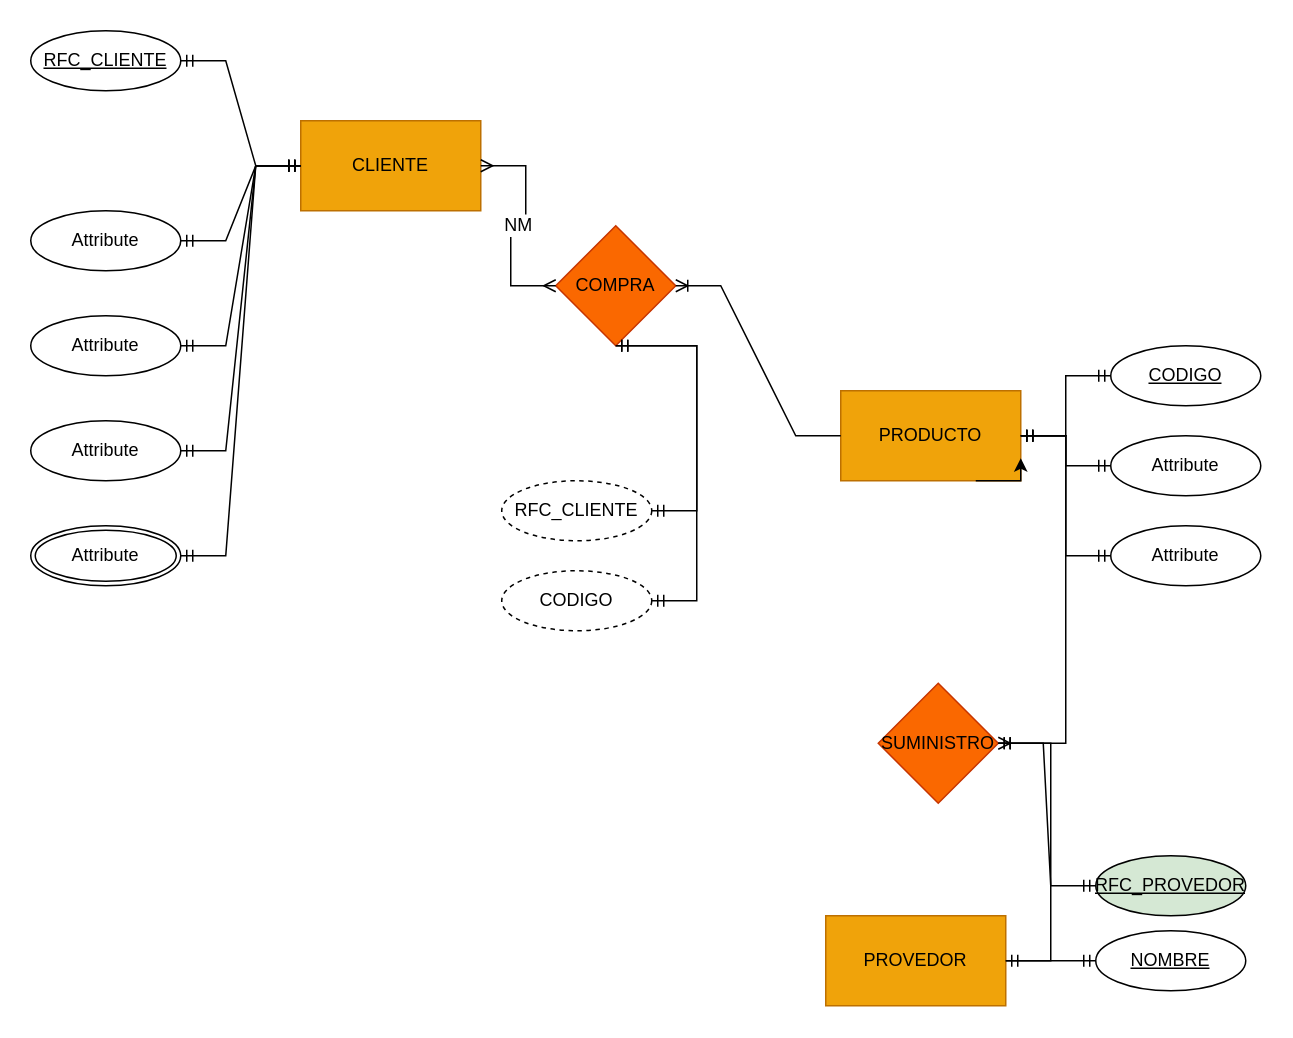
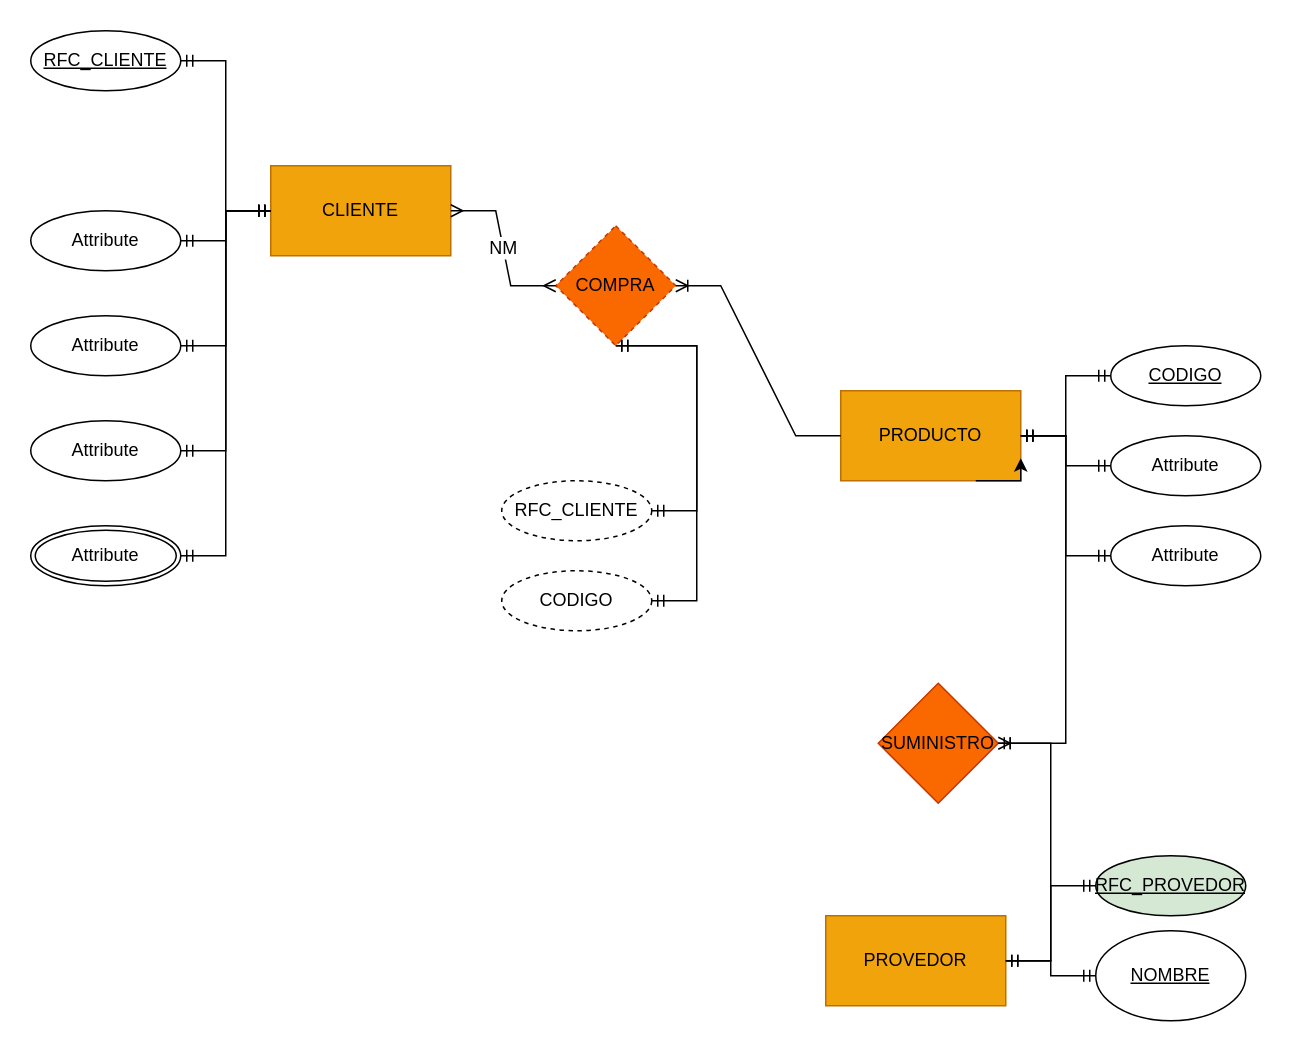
  <mxCell id="0" />
  <mxCell id="1" parent="0" />
- <mxCell id="2" value="CLIENTE" style="rounded=0;whiteSpace=wrap;html=1;fillColor=#f0a30a;fontColor=#000000;strokeColor=#BD7000;" vertex="1" parent="1"><mxGeometry x="200" y="80" width="120" height="60" as="geometry" /></mxCell>
+ <mxCell id="2" value="CLIENTE" style="rounded=0;whiteSpace=wrap;html=1;fillColor=#f0a30a;fontColor=#000000;strokeColor=#BD7000;" vertex="1" parent="1"><mxGeometry x="180" y="110" width="120" height="60" as="geometry" /></mxCell>
  <mxCell id="3" value="PRODUCTO" style="rounded=0;whiteSpace=wrap;html=1;fillColor=#f0a30a;fontColor=#000000;strokeColor=#BD7000;" vertex="1" parent="1"><mxGeometry x="560" y="260" width="120" height="60" as="geometry" /></mxCell>
  <mxCell id="4" value="PROVEDOR" style="rounded=0;whiteSpace=wrap;html=1;fillColor=#f0a30a;fontColor=#000000;strokeColor=#BD7000;" vertex="1" parent="1"><mxGeometry x="550" y="610" width="120" height="60" as="geometry" /></mxCell>
- <mxCell id="5" value="COMPRA" style="rhombus;whiteSpace=wrap;html=1;fillColor=#fa6800;fontColor=#000000;strokeColor=#C73500;" vertex="1" parent="1"><mxGeometry x="370" y="150" width="80" height="80" as="geometry" /></mxCell>
+ <mxCell id="5" value="COMPRA" style="rhombus;whiteSpace=wrap;html=1;fillColor=#fa6800;fontColor=#000000;strokeColor=#C73500;dashed=1;" vertex="1" parent="1"><mxGeometry x="370" y="150" width="80" height="80" as="geometry" /></mxCell>
  <mxCell id="6" value="SUMINISTRO" style="rhombus;whiteSpace=wrap;html=1;fillColor=#fa6800;fontColor=#000000;strokeColor=#C73500;" vertex="1" parent="1"><mxGeometry x="585" y="455" width="80" height="80" as="geometry" /></mxCell>
  <mxCell id="7" value="NM" style="edgeStyle=entityRelationEdgeStyle;fontSize=12;html=1;endArrow=ERmany;startArrow=ERmany;rounded=0;" edge="1" parent="1" source="2" target="5"><mxGeometry width="100" height="100" relative="1" as="geometry"><mxPoint x="240" y="300" as="sourcePoint" /><mxPoint x="340" y="200" as="targetPoint" /></mxGeometry></mxCell>
  <mxCell id="8" value="" style="edgeStyle=entityRelationEdgeStyle;fontSize=12;html=1;endArrow=ERmandOne;startArrow=ERmandOne;rounded=0;" edge="1" parent="1" source="6" target="3"><mxGeometry width="100" height="100" relative="1" as="geometry"><mxPoint x="680" y="510" as="sourcePoint" /><mxPoint x="660" y="380" as="targetPoint" /></mxGeometry></mxCell>
  <mxCell id="9" value="" style="edgeStyle=entityRelationEdgeStyle;fontSize=12;html=1;endArrow=ERoneToMany;rounded=0;" edge="1" parent="1" source="4" target="6"><mxGeometry width="100" height="100" relative="1" as="geometry"><mxPoint x="400" y="690" as="sourcePoint" /><mxPoint x="500" y="590" as="targetPoint" /></mxGeometry></mxCell>
  <mxCell id="10" value="CODIGO" style="ellipse;whiteSpace=wrap;html=1;align=center;fontStyle=4;" vertex="1" parent="1"><mxGeometry x="740" y="230" width="100" height="40" as="geometry" /></mxCell>
  <mxCell id="11" value="RFC_CLIENTE" style="ellipse;whiteSpace=wrap;html=1;align=center;fontStyle=4;" vertex="1" parent="1"><mxGeometry y="20" width="100" height="40" as="geometry" x="20" /></mxCell>
  <mxCell id="12" value="RFC_PROVEDOR" style="ellipse;whiteSpace=wrap;html=1;align=center;fontStyle=4;fillColor=#d5e8d4;" vertex="1" parent="1"><mxGeometry x="730" y="570" width="100" height="40" as="geometry" /></mxCell>
  <mxCell id="13" value="" style="edgeStyle=entityRelationEdgeStyle;fontSize=12;html=1;endArrow=ERoneToMany;rounded=0;" edge="1" parent="1" source="3" target="5"><mxGeometry width="100" height="100" relative="1" as="geometry"><mxPoint x="450" y="550" as="sourcePoint" /><mxPoint x="550" y="450" as="targetPoint" /></mxGeometry></mxCell>
  <mxCell id="14" value="RFC_CLIENTE" style="ellipse;whiteSpace=wrap;html=1;align=center;dashed=1;" vertex="1" parent="1"><mxGeometry x="334" y="320" width="100" height="40" as="geometry" /></mxCell>
  <mxCell id="15" value="CODIGO" style="ellipse;whiteSpace=wrap;html=1;align=center;dashed=1;" vertex="1" parent="1"><mxGeometry x="334" y="380" width="100" height="40" as="geometry" /></mxCell>
  <mxCell id="16" value="" style="edgeStyle=entityRelationEdgeStyle;fontSize=12;html=1;endArrow=ERmandOne;startArrow=ERmandOne;rounded=0;entryX=0.5;entryY=1;entryDx=0;entryDy=0;" edge="1" parent="1" source="14" target="5"><mxGeometry width="100" height="100" relative="1" as="geometry"><mxPoint x="280" y="370" as="sourcePoint" /><mxPoint x="380" y="270" as="targetPoint" /></mxGeometry></mxCell>
  <mxCell id="17" value="" style="edgeStyle=entityRelationEdgeStyle;fontSize=12;html=1;endArrow=ERmandOne;startArrow=ERmandOne;rounded=0;entryX=0.5;entryY=1;entryDx=0;entryDy=0;" edge="1" parent="1" source="15" target="5"><mxGeometry width="100" height="100" relative="1" as="geometry"><mxPoint x="330" y="360" as="sourcePoint" /><mxPoint x="350" y="270" as="targetPoint" /></mxGeometry></mxCell>
  <mxCell id="18" value="Attribute" style="ellipse;whiteSpace=wrap;html=1;align=center;" vertex="1" parent="1"><mxGeometry y="140" width="100" height="40" as="geometry" x="20" /></mxCell>
  <mxCell id="19" value="Attribute" style="ellipse;whiteSpace=wrap;html=1;align=center;" vertex="1" parent="1"><mxGeometry x="740" y="290" width="100" height="40" as="geometry" /></mxCell>
  <mxCell id="20" value="Attribute" style="ellipse;whiteSpace=wrap;html=1;align=center;" vertex="1" parent="1"><mxGeometry y="210" width="100" height="40" as="geometry" x="20" /></mxCell>
  <mxCell id="21" value="Attribute" style="ellipse;whiteSpace=wrap;html=1;align=center;" vertex="1" parent="1"><mxGeometry y="280" width="100" height="40" as="geometry" x="20" /></mxCell>
  <mxCell id="22" value="Attribute" style="ellipse;whiteSpace=wrap;html=1;align=center;" vertex="1" parent="1"><mxGeometry x="740" y="350" width="100" height="40" as="geometry" /></mxCell>
  <mxCell id="23" value="Attribute" style="ellipse;shape=doubleEllipse;margin=3;whiteSpace=wrap;html=1;align=center;" vertex="1" parent="1"><mxGeometry y="350" width="100" height="40" as="geometry" x="20" /></mxCell>
  <mxCell id="24" value="" style="edgeStyle=entityRelationEdgeStyle;fontSize=12;html=1;endArrow=ERmandOne;startArrow=ERmandOne;rounded=0;" edge="1" parent="1" source="2" target="11"><mxGeometry width="100" height="100" relative="1" as="geometry"><mxPoint x="370" y="340" as="sourcePoint" /><mxPoint x="480" y="260" as="targetPoint" /></mxGeometry></mxCell>
  <mxCell id="25" value="" style="edgeStyle=entityRelationEdgeStyle;fontSize=12;html=1;endArrow=ERmandOne;startArrow=ERmandOne;rounded=0;" edge="1" parent="1" source="2" target="20"><mxGeometry width="100" height="100" relative="1" as="geometry"><mxPoint x="210" y="120" as="sourcePoint" /><mxPoint x="130" y="50" as="targetPoint" /></mxGeometry></mxCell>
  <mxCell id="26" value="" style="edgeStyle=entityRelationEdgeStyle;fontSize=12;html=1;endArrow=ERmandOne;startArrow=ERmandOne;rounded=0;" edge="1" parent="1" source="2" target="21"><mxGeometry width="100" height="100" relative="1" as="geometry"><mxPoint x="220" y="130" as="sourcePoint" /><mxPoint x="140" y="60" as="targetPoint" /></mxGeometry></mxCell>
  <mxCell id="27" value="" style="edgeStyle=entityRelationEdgeStyle;fontSize=12;html=1;endArrow=ERmandOne;startArrow=ERmandOne;rounded=0;" edge="1" parent="1" source="2" target="18"><mxGeometry width="100" height="100" relative="1" as="geometry"><mxPoint x="230" y="140" as="sourcePoint" /><mxPoint x="150" y="70" as="targetPoint" /></mxGeometry></mxCell>
  <mxCell id="28" value="" style="edgeStyle=entityRelationEdgeStyle;fontSize=12;html=1;endArrow=ERmandOne;startArrow=ERmandOne;rounded=0;" edge="1" parent="1" source="2" target="23"><mxGeometry width="100" height="100" relative="1" as="geometry"><mxPoint x="210" y="240" as="sourcePoint" /><mxPoint x="160" y="80" as="targetPoint" /></mxGeometry></mxCell>
  <mxCell id="29" value="" style="edgeStyle=entityRelationEdgeStyle;fontSize=12;html=1;endArrow=ERmandOne;startArrow=ERmandOne;rounded=0;" edge="1" parent="1" source="10" target="3"><mxGeometry width="100" height="100" relative="1" as="geometry"><mxPoint x="243" y="192" as="sourcePoint" /><mxPoint x="183" y="212" as="targetPoint" /></mxGeometry></mxCell>
  <mxCell id="30" value="" style="edgeStyle=entityRelationEdgeStyle;fontSize=12;html=1;endArrow=ERmandOne;startArrow=ERmandOne;rounded=0;" edge="1" parent="1" source="19" target="3"><mxGeometry width="100" height="100" relative="1" as="geometry"><mxPoint x="750" y="260" as="sourcePoint" /><mxPoint x="670" y="300" as="targetPoint" /></mxGeometry></mxCell>
  <mxCell id="31" value="" style="edgeStyle=entityRelationEdgeStyle;fontSize=12;html=1;endArrow=ERmandOne;startArrow=ERmandOne;rounded=0;" edge="1" parent="1" source="22" target="3"><mxGeometry width="100" height="100" relative="1" as="geometry"><mxPoint x="760" y="270" as="sourcePoint" /><mxPoint x="680" y="310" as="targetPoint" /></mxGeometry></mxCell>
  <mxCell id="32" style="edgeStyle=orthogonalEdgeStyle;rounded=0;orthogonalLoop=1;jettySize=auto;html=1;exitX=0.75;exitY=1;exitDx=0;exitDy=0;entryX=1;entryY=0.75;entryDx=0;entryDy=0;" edge="1" parent="1" source="3" target="3"><mxGeometry relative="1" as="geometry" /></mxCell>
- <mxCell id="33" value="" style="edgeStyle=entityRelationEdgeStyle;fontSize=12;html=1;endArrow=ERmandOne;startArrow=ERmandOne;rounded=0;" edge="1" parent="1" source="12" target="6"><mxGeometry width="100" height="100" relative="1" as="geometry"><mxPoint x="750" y="410" as="sourcePoint" /><mxPoint x="690" y="390" as="targetPoint" /></mxGeometry></mxCell>
- <mxCell id="34" value="NOMBRE" style="ellipse;whiteSpace=wrap;html=1;align=center;fontStyle=4;" vertex="1" parent="1"><mxGeometry x="730" y="620" width="100" height="40" as="geometry" /></mxCell>
+ <mxCell id="33" value="" style="edgeStyle=entityRelationEdgeStyle;fontSize=12;html=1;endArrow=ERmandOne;startArrow=ERmandOne;rounded=0;" edge="1" parent="1" source="12" target="4"><mxGeometry width="100" height="100" relative="1" as="geometry"><mxPoint x="750" y="410" as="sourcePoint" /><mxPoint x="690" y="390" as="targetPoint" /></mxGeometry></mxCell>
+ <mxCell id="34" value="NOMBRE" style="ellipse;whiteSpace=wrap;html=1;align=center;fontStyle=4;" vertex="1" parent="1"><mxGeometry x="730" y="620" width="100" height="60" as="geometry" /></mxCell>
  <mxCell id="35" value="" style="edgeStyle=entityRelationEdgeStyle;fontSize=12;html=1;endArrow=ERmandOne;startArrow=ERmandOne;rounded=0;" edge="1" parent="1" source="34" target="4"><mxGeometry width="100" height="100" relative="1" as="geometry"><mxPoint x="740" y="600" as="sourcePoint" /><mxPoint x="670" y="630" as="targetPoint" /></mxGeometry></mxCell>
